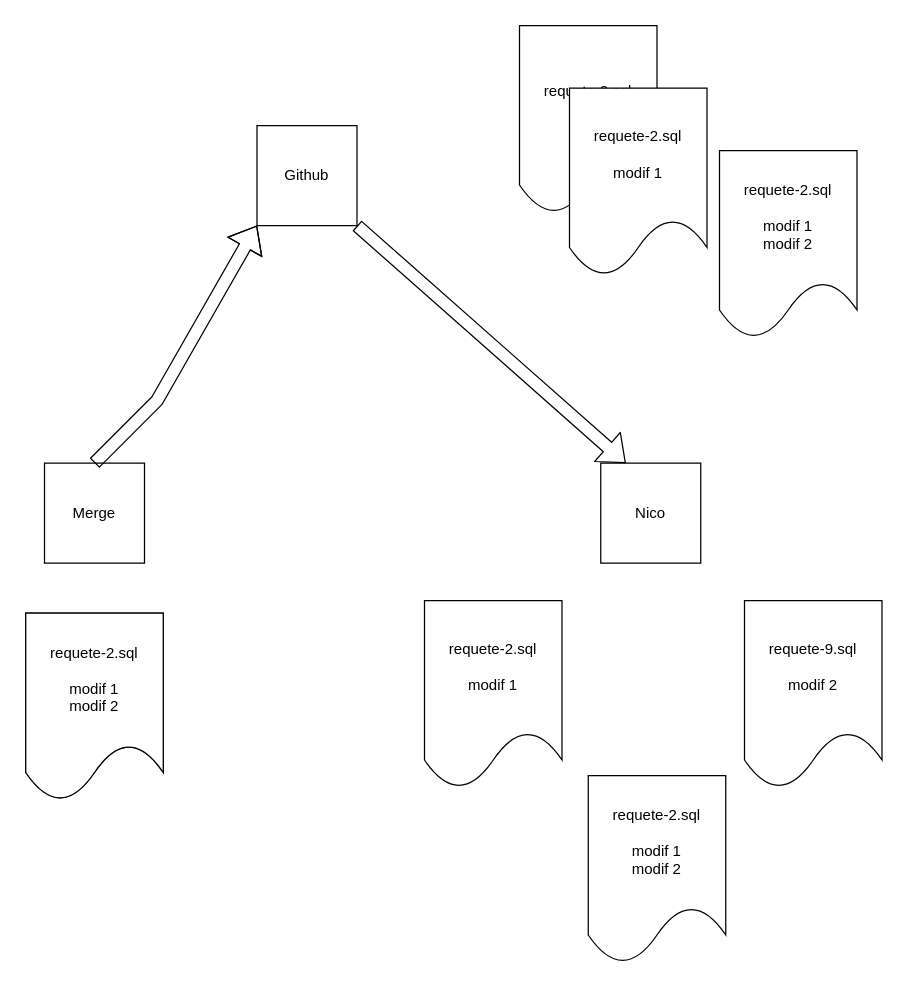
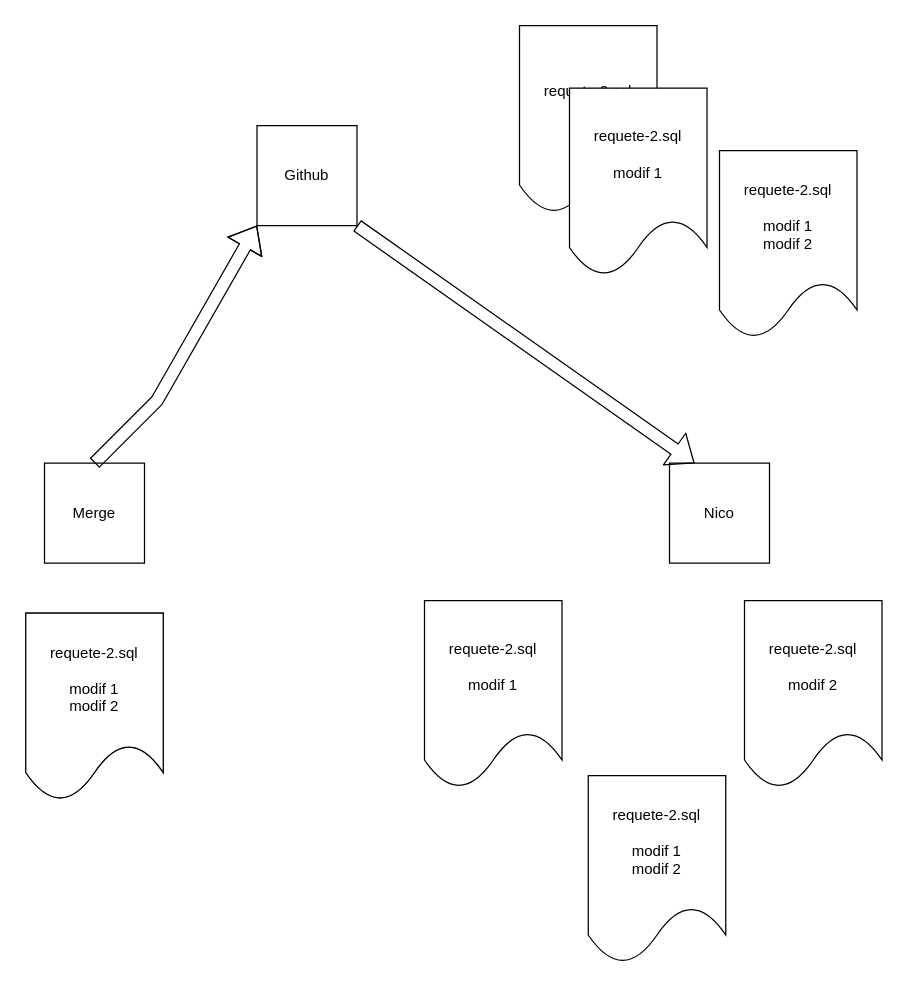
  <mxCell id="0" />
  <mxCell id="1" parent="0" />
  <mxCell id="2" value="Merge" style="whiteSpace=wrap;html=1;aspect=fixed;" vertex="1" parent="1"><mxGeometry x="35" y="370" width="80" height="80" as="geometry" /></mxCell>
- <mxCell id="3" value="Nico" style="whiteSpace=wrap;html=1;aspect=fixed;" vertex="1" parent="1"><mxGeometry x="480" y="370" width="80" height="80" as="geometry" /></mxCell>
+ <mxCell id="3" value="Nico" style="whiteSpace=wrap;html=1;aspect=fixed;" vertex="1" parent="1"><mxGeometry x="535" y="370" width="80" height="80" as="geometry" /></mxCell>
  <mxCell id="4" value="Github" style="whiteSpace=wrap;html=1;aspect=fixed;" vertex="1" parent="1"><mxGeometry x="205" y="100" width="80" height="80" as="geometry" /></mxCell>
  <mxCell id="5" value="" style="shape=flexArrow;endArrow=classic;html=1;entryX=0;entryY=1;entryDx=0;entryDy=0;exitX=0.5;exitY=0;exitDx=0;exitDy=0;" edge="1" parent="1" source="2" target="4"><mxGeometry width="50" height="50" relative="1" as="geometry"><mxPoint x="315" y="430" as="sourcePoint" /><mxPoint x="365" y="380" as="targetPoint" /><Array as="points"><mxPoint x="125" y="320" /></Array></mxGeometry></mxCell>
  <mxCell id="6" value="" style="shape=flexArrow;endArrow=classic;html=1;entryX=0.25;entryY=0;entryDx=0;entryDy=0;exitX=1;exitY=1;exitDx=0;exitDy=0;" edge="1" parent="1" source="4" target="3"><mxGeometry width="50" height="50" relative="1" as="geometry"><mxPoint x="315" y="430" as="sourcePoint" /><mxPoint x="365" y="380" as="targetPoint" /></mxGeometry></mxCell>
- <mxCell id="7" value="requete-9.sql&lt;br&gt;&lt;br&gt;modif 2" style="shape=document;whiteSpace=wrap;html=1;boundedLbl=1;" vertex="1" parent="1"><mxGeometry x="595" y="480" width="110" height="150" as="geometry" /></mxCell>
+ <mxCell id="7" value="requete-2.sql&lt;br&gt;&lt;br&gt;modif 2" style="shape=document;whiteSpace=wrap;html=1;boundedLbl=1;" vertex="1" parent="1"><mxGeometry x="595" y="480" width="110" height="150" as="geometry" /></mxCell>
  <mxCell id="8" value="requete-2.sql&lt;br&gt;&lt;br&gt;modif 1" style="shape=document;whiteSpace=wrap;html=1;boundedLbl=1;" vertex="1" parent="1"><mxGeometry x="20" y="490" width="110" height="150" as="geometry" /></mxCell>
  <mxCell id="9" value="requete-2.sql" style="shape=document;whiteSpace=wrap;html=1;boundedLbl=1;" vertex="1" parent="1"><mxGeometry x="415" y="20" width="110" height="150" as="geometry" /></mxCell>
  <mxCell id="10" value="requete-2.sql&lt;br&gt;&lt;br&gt;modif 1" style="shape=document;whiteSpace=wrap;html=1;boundedLbl=1;" vertex="1" parent="1"><mxGeometry x="339" y="480" width="110" height="150" as="geometry" /></mxCell>
  <mxCell id="11" value="requete-2.sql&lt;br&gt;&lt;br&gt;modif 1&lt;br&gt;modif 2" style="shape=document;whiteSpace=wrap;html=1;boundedLbl=1;" vertex="1" parent="1"><mxGeometry x="470" y="620" width="110" height="150" as="geometry" /></mxCell>
  <mxCell id="12" value="requete-2.sql&lt;br&gt;&lt;br&gt;modif 1&lt;br&gt;modif 2" style="shape=document;whiteSpace=wrap;html=1;boundedLbl=1;" vertex="1" parent="1"><mxGeometry x="575" y="120" width="110" height="150" as="geometry" /></mxCell>
  <mxCell id="13" value="requete-2.sql&lt;br&gt;&lt;br&gt;modif 1&lt;br&gt;modif 2" style="shape=document;whiteSpace=wrap;html=1;boundedLbl=1;" vertex="1" parent="1"><mxGeometry x="20" y="490" width="110" height="150" as="geometry" /></mxCell>
  <mxCell id="14" value="requete-2.sql&lt;br&gt;&lt;br&gt;modif 1" style="shape=document;whiteSpace=wrap;html=1;boundedLbl=1;" vertex="1" parent="1"><mxGeometry x="455" y="70" width="110" height="150" as="geometry" /></mxCell>
